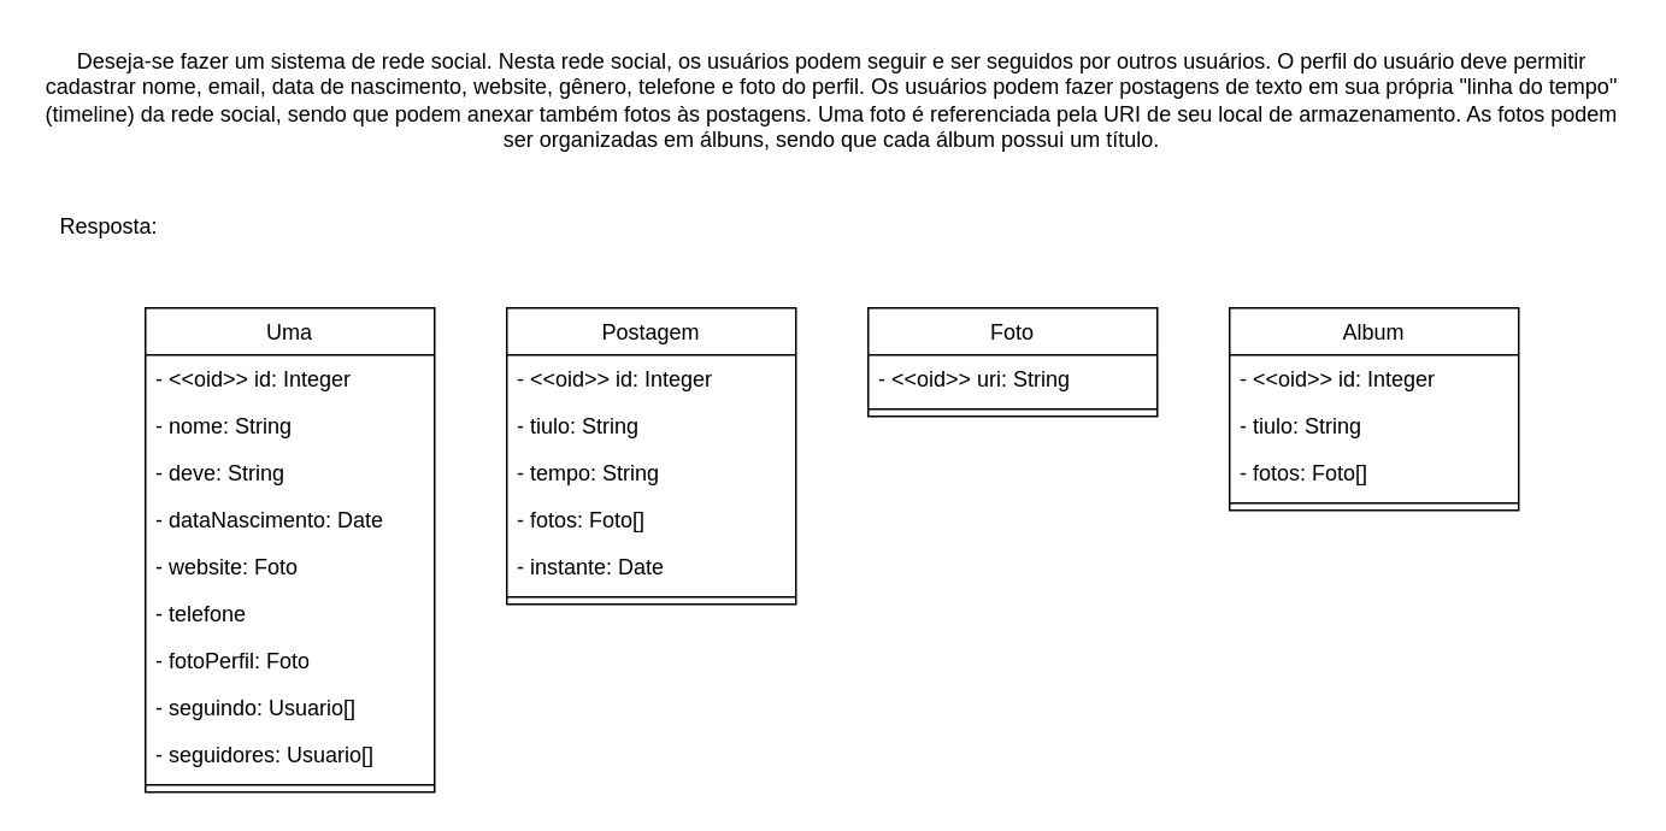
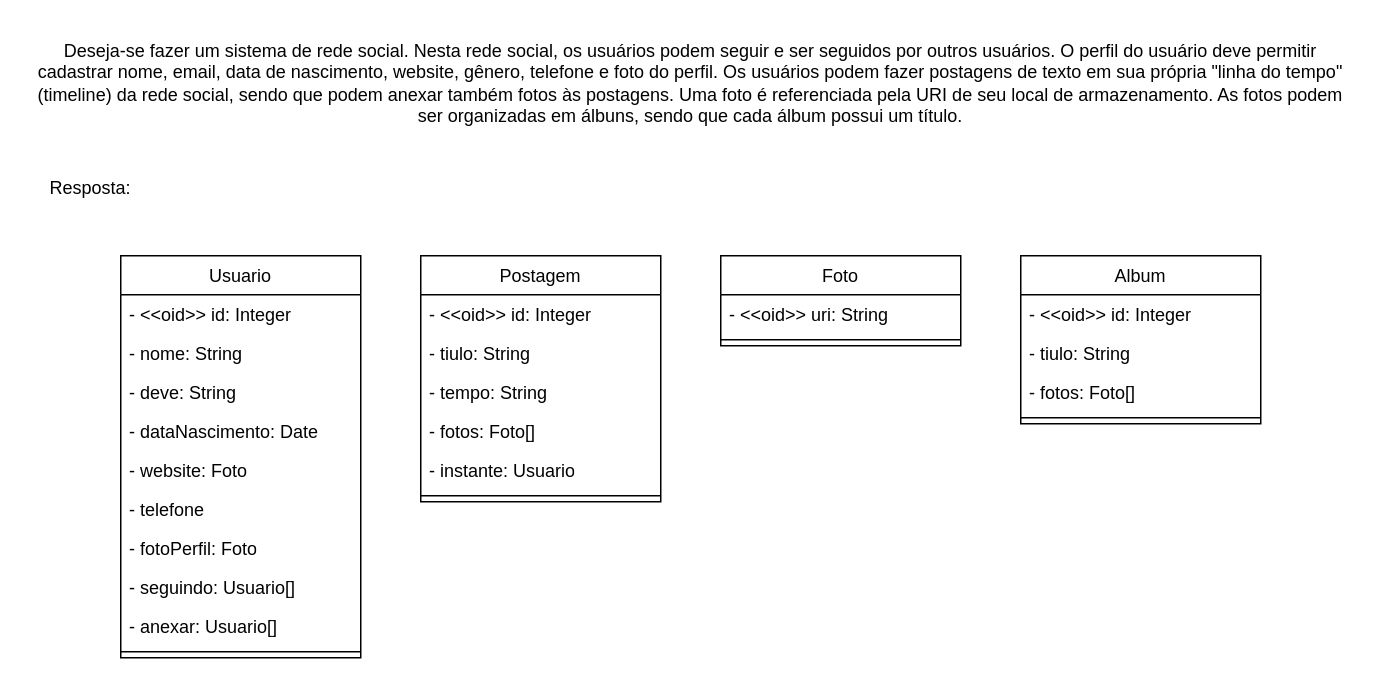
  <mxCell id="0" />
  <mxCell id="1" parent="0" />
  <mxCell id="2" value="&lt;div&gt;Deseja-se fazer um sistema de rede social. Nesta rede social, os usuários podem seguir e&amp;nbsp;&lt;span style=&quot;background-color: initial;&quot;&gt;ser seguidos por outros usuários. O perfil do usuário deve permitir cadastrar nome, email, data de&amp;nbsp;&lt;/span&gt;&lt;span style=&quot;background-color: initial;&quot;&gt;nascimento, website, gênero, telefone e foto do perfil. Os usuários podem fazer postagens de texto em&amp;nbsp;&lt;/span&gt;&lt;span style=&quot;background-color: initial;&quot;&gt;sua própria &quot;linha do tempo&quot; (timeline) da rede social, sendo que podem anexar também fotos às&amp;nbsp;&lt;/span&gt;&lt;span style=&quot;background-color: initial;&quot;&gt;postagens. Uma foto é referenciada pela URI de seu local de armazenamento. As fotos podem ser&amp;nbsp;&lt;/span&gt;&lt;span style=&quot;background-color: initial;&quot;&gt;organizadas em álbuns, sendo que cada álbum possui um título.&lt;/span&gt;&lt;/div&gt;" style="text;html=1;strokeColor=none;fillColor=none;align=center;verticalAlign=middle;whiteSpace=wrap;rounded=0;" vertex="1" parent="1"><mxGeometry x="20" y="20" width="880" height="70" as="geometry" /></mxCell>
  <mxCell id="3" value="Resposta:" style="text;html=1;strokeColor=none;fillColor=none;align=center;verticalAlign=middle;whiteSpace=wrap;rounded=0;" vertex="1" parent="1"><mxGeometry x="30" y="110" width="60" height="30" as="geometry" /></mxCell>
- <mxCell id="4" value="&lt;span style=&quot;font-weight: normal;&quot;&gt;Uma&lt;/span&gt;" style="swimlane;fontStyle=1;align=center;verticalAlign=top;childLayout=stackLayout;horizontal=1;startSize=26;horizontalStack=0;resizeParent=1;resizeParentMax=0;resizeLast=0;collapsible=1;marginBottom=0;whiteSpace=wrap;html=1;" vertex="1" parent="1"><mxGeometry x="80" y="170" width="160" height="268" as="geometry" /></mxCell>
+ <mxCell id="4" value="&lt;span style=&quot;font-weight: normal;&quot;&gt;Usuario&lt;/span&gt;" style="swimlane;fontStyle=1;align=center;verticalAlign=top;childLayout=stackLayout;horizontal=1;startSize=26;horizontalStack=0;resizeParent=1;resizeParentMax=0;resizeLast=0;collapsible=1;marginBottom=0;whiteSpace=wrap;html=1;" vertex="1" parent="1"><mxGeometry x="80" y="170" width="160" height="268" as="geometry" /></mxCell>
  <mxCell id="5" value="- &amp;lt;&amp;lt;oid&amp;gt;&amp;gt; id: Integer" style="text;strokeColor=none;fillColor=none;align=left;verticalAlign=top;spacingLeft=4;spacingRight=4;overflow=hidden;rotatable=0;points=[[0,0.5],[1,0.5]];portConstraint=eastwest;whiteSpace=wrap;html=1;" vertex="1" parent="4"><mxGeometry y="26" width="160" height="26" as="geometry" /></mxCell>
  <mxCell id="6" value="- nome: String" style="text;strokeColor=none;fillColor=none;align=left;verticalAlign=top;spacingLeft=4;spacingRight=4;overflow=hidden;rotatable=0;points=[[0,0.5],[1,0.5]];portConstraint=eastwest;whiteSpace=wrap;html=1;" vertex="1" parent="4"><mxGeometry y="52" width="160" height="26" as="geometry" /></mxCell>
  <mxCell id="7" value="- deve: String" style="text;strokeColor=none;fillColor=none;align=left;verticalAlign=top;spacingLeft=4;spacingRight=4;overflow=hidden;rotatable=0;points=[[0,0.5],[1,0.5]];portConstraint=eastwest;whiteSpace=wrap;html=1;" vertex="1" parent="4"><mxGeometry y="78" width="160" height="26" as="geometry" /></mxCell>
  <mxCell id="8" value="- dataNascimento: Date" style="text;strokeColor=none;fillColor=none;align=left;verticalAlign=top;spacingLeft=4;spacingRight=4;overflow=hidden;rotatable=0;points=[[0,0.5],[1,0.5]];portConstraint=eastwest;whiteSpace=wrap;html=1;" vertex="1" parent="4"><mxGeometry y="104" width="160" height="26" as="geometry" /></mxCell>
  <mxCell id="9" value="- website: Foto" style="text;strokeColor=none;fillColor=none;align=left;verticalAlign=top;spacingLeft=4;spacingRight=4;overflow=hidden;rotatable=0;points=[[0,0.5],[1,0.5]];portConstraint=eastwest;whiteSpace=wrap;html=1;" vertex="1" parent="4"><mxGeometry y="130" width="160" height="26" as="geometry" /></mxCell>
  <mxCell id="10" value="- telefone" style="text;strokeColor=none;fillColor=none;align=left;verticalAlign=top;spacingLeft=4;spacingRight=4;overflow=hidden;rotatable=0;points=[[0,0.5],[1,0.5]];portConstraint=eastwest;whiteSpace=wrap;html=1;" vertex="1" parent="4"><mxGeometry y="156" width="160" height="26" as="geometry" /></mxCell>
  <mxCell id="11" value="- fotoPerfil: Foto" style="text;strokeColor=none;fillColor=none;align=left;verticalAlign=top;spacingLeft=4;spacingRight=4;overflow=hidden;rotatable=0;points=[[0,0.5],[1,0.5]];portConstraint=eastwest;whiteSpace=wrap;html=1;" vertex="1" parent="4"><mxGeometry y="182" width="160" height="26" as="geometry" /></mxCell>
  <mxCell id="12" value="- seguindo: Usuario[]" style="text;strokeColor=none;fillColor=none;align=left;verticalAlign=top;spacingLeft=4;spacingRight=4;overflow=hidden;rotatable=0;points=[[0,0.5],[1,0.5]];portConstraint=eastwest;whiteSpace=wrap;html=1;" vertex="1" parent="4"><mxGeometry y="208" width="160" height="26" as="geometry" /></mxCell>
- <mxCell id="13" value="- seguidores: Usuario[]" style="text;strokeColor=none;fillColor=none;align=left;verticalAlign=top;spacingLeft=4;spacingRight=4;overflow=hidden;rotatable=0;points=[[0,0.5],[1,0.5]];portConstraint=eastwest;whiteSpace=wrap;html=1;" vertex="1" parent="4"><mxGeometry y="234" width="160" height="26" as="geometry" /></mxCell>
+ <mxCell id="13" value="- anexar: Usuario[]" style="text;strokeColor=none;fillColor=none;align=left;verticalAlign=top;spacingLeft=4;spacingRight=4;overflow=hidden;rotatable=0;points=[[0,0.5],[1,0.5]];portConstraint=eastwest;whiteSpace=wrap;html=1;" vertex="1" parent="4"><mxGeometry y="234" width="160" height="26" as="geometry" /></mxCell>
  <mxCell id="14" value="" style="line;strokeWidth=1;fillColor=none;align=left;verticalAlign=middle;spacingTop=-1;spacingLeft=3;spacingRight=3;rotatable=0;labelPosition=right;points=[];portConstraint=eastwest;strokeColor=inherit;" vertex="1" parent="4"><mxGeometry y="260" width="160" height="8" as="geometry" /></mxCell>
  <mxCell id="15" value="&lt;span style=&quot;font-weight: normal;&quot;&gt;Postagem&lt;/span&gt;" style="swimlane;fontStyle=1;align=center;verticalAlign=top;childLayout=stackLayout;horizontal=1;startSize=26;horizontalStack=0;resizeParent=1;resizeParentMax=0;resizeLast=0;collapsible=1;marginBottom=0;whiteSpace=wrap;html=1;" vertex="1" parent="1"><mxGeometry x="280" y="170" width="160" height="164" as="geometry" /></mxCell>
  <mxCell id="16" value="- &amp;lt;&amp;lt;oid&amp;gt;&amp;gt; id: Integer" style="text;strokeColor=none;fillColor=none;align=left;verticalAlign=top;spacingLeft=4;spacingRight=4;overflow=hidden;rotatable=0;points=[[0,0.5],[1,0.5]];portConstraint=eastwest;whiteSpace=wrap;html=1;" vertex="1" parent="15"><mxGeometry y="26" width="160" height="26" as="geometry" /></mxCell>
  <mxCell id="17" value="- tiulo: String" style="text;strokeColor=none;fillColor=none;align=left;verticalAlign=top;spacingLeft=4;spacingRight=4;overflow=hidden;rotatable=0;points=[[0,0.5],[1,0.5]];portConstraint=eastwest;whiteSpace=wrap;html=1;" vertex="1" parent="15"><mxGeometry y="52" width="160" height="26" as="geometry" /></mxCell>
  <mxCell id="18" value="- tempo: String" style="text;strokeColor=none;fillColor=none;align=left;verticalAlign=top;spacingLeft=4;spacingRight=4;overflow=hidden;rotatable=0;points=[[0,0.5],[1,0.5]];portConstraint=eastwest;whiteSpace=wrap;html=1;" vertex="1" parent="15"><mxGeometry y="78" width="160" height="26" as="geometry" /></mxCell>
  <mxCell id="19" value="- fotos: Foto[]" style="text;strokeColor=none;fillColor=none;align=left;verticalAlign=top;spacingLeft=4;spacingRight=4;overflow=hidden;rotatable=0;points=[[0,0.5],[1,0.5]];portConstraint=eastwest;whiteSpace=wrap;html=1;" vertex="1" parent="15"><mxGeometry y="104" width="160" height="26" as="geometry" /></mxCell>
- <mxCell id="20" value="- instante: Date" style="text;strokeColor=none;fillColor=none;align=left;verticalAlign=top;spacingLeft=4;spacingRight=4;overflow=hidden;rotatable=0;points=[[0,0.5],[1,0.5]];portConstraint=eastwest;whiteSpace=wrap;html=1;" vertex="1" parent="15"><mxGeometry y="130" width="160" height="26" as="geometry" /></mxCell>
+ <mxCell id="20" value="- instante: Usuario" style="text;strokeColor=none;fillColor=none;align=left;verticalAlign=top;spacingLeft=4;spacingRight=4;overflow=hidden;rotatable=0;points=[[0,0.5],[1,0.5]];portConstraint=eastwest;whiteSpace=wrap;html=1;" vertex="1" parent="15"><mxGeometry y="130" width="160" height="26" as="geometry" /></mxCell>
  <mxCell id="21" value="" style="line;strokeWidth=1;fillColor=none;align=left;verticalAlign=middle;spacingTop=-1;spacingLeft=3;spacingRight=3;rotatable=0;labelPosition=right;points=[];portConstraint=eastwest;strokeColor=inherit;" vertex="1" parent="15"><mxGeometry y="156" width="160" height="8" as="geometry" /></mxCell>
  <mxCell id="22" value="&lt;span style=&quot;font-weight: normal;&quot;&gt;Foto&lt;/span&gt;" style="swimlane;fontStyle=1;align=center;verticalAlign=top;childLayout=stackLayout;horizontal=1;startSize=26;horizontalStack=0;resizeParent=1;resizeParentMax=0;resizeLast=0;collapsible=1;marginBottom=0;whiteSpace=wrap;html=1;" vertex="1" parent="1"><mxGeometry x="480" y="170" width="160" height="60" as="geometry" /></mxCell>
  <mxCell id="23" value="- &amp;lt;&amp;lt;oid&amp;gt;&amp;gt; uri: String" style="text;strokeColor=none;fillColor=none;align=left;verticalAlign=top;spacingLeft=4;spacingRight=4;overflow=hidden;rotatable=0;points=[[0,0.5],[1,0.5]];portConstraint=eastwest;whiteSpace=wrap;html=1;" vertex="1" parent="22"><mxGeometry y="26" width="160" height="26" as="geometry" /></mxCell>
  <mxCell id="24" value="" style="line;strokeWidth=1;fillColor=none;align=left;verticalAlign=middle;spacingTop=-1;spacingLeft=3;spacingRight=3;rotatable=0;labelPosition=right;points=[];portConstraint=eastwest;strokeColor=inherit;" vertex="1" parent="22"><mxGeometry y="52" width="160" height="8" as="geometry" /></mxCell>
  <mxCell id="25" value="&lt;span style=&quot;font-weight: normal;&quot;&gt;Album&lt;/span&gt;" style="swimlane;fontStyle=1;align=center;verticalAlign=top;childLayout=stackLayout;horizontal=1;startSize=26;horizontalStack=0;resizeParent=1;resizeParentMax=0;resizeLast=0;collapsible=1;marginBottom=0;whiteSpace=wrap;html=1;" vertex="1" parent="1"><mxGeometry x="680" y="170" width="160" height="112" as="geometry" /></mxCell>
  <mxCell id="26" value="- &amp;lt;&amp;lt;oid&amp;gt;&amp;gt; id: Integer" style="text;strokeColor=none;fillColor=none;align=left;verticalAlign=top;spacingLeft=4;spacingRight=4;overflow=hidden;rotatable=0;points=[[0,0.5],[1,0.5]];portConstraint=eastwest;whiteSpace=wrap;html=1;" vertex="1" parent="25"><mxGeometry y="26" width="160" height="26" as="geometry" /></mxCell>
  <mxCell id="27" value="- tiulo: String" style="text;strokeColor=none;fillColor=none;align=left;verticalAlign=top;spacingLeft=4;spacingRight=4;overflow=hidden;rotatable=0;points=[[0,0.5],[1,0.5]];portConstraint=eastwest;whiteSpace=wrap;html=1;" vertex="1" parent="25"><mxGeometry y="52" width="160" height="26" as="geometry" /></mxCell>
  <mxCell id="28" value="- fotos: Foto[]" style="text;strokeColor=none;fillColor=none;align=left;verticalAlign=top;spacingLeft=4;spacingRight=4;overflow=hidden;rotatable=0;points=[[0,0.5],[1,0.5]];portConstraint=eastwest;whiteSpace=wrap;html=1;" vertex="1" parent="25"><mxGeometry y="78" width="160" height="26" as="geometry" /></mxCell>
  <mxCell id="29" value="" style="line;strokeWidth=1;fillColor=none;align=left;verticalAlign=middle;spacingTop=-1;spacingLeft=3;spacingRight=3;rotatable=0;labelPosition=right;points=[];portConstraint=eastwest;strokeColor=inherit;" vertex="1" parent="25"><mxGeometry y="104" width="160" height="8" as="geometry" /></mxCell>
